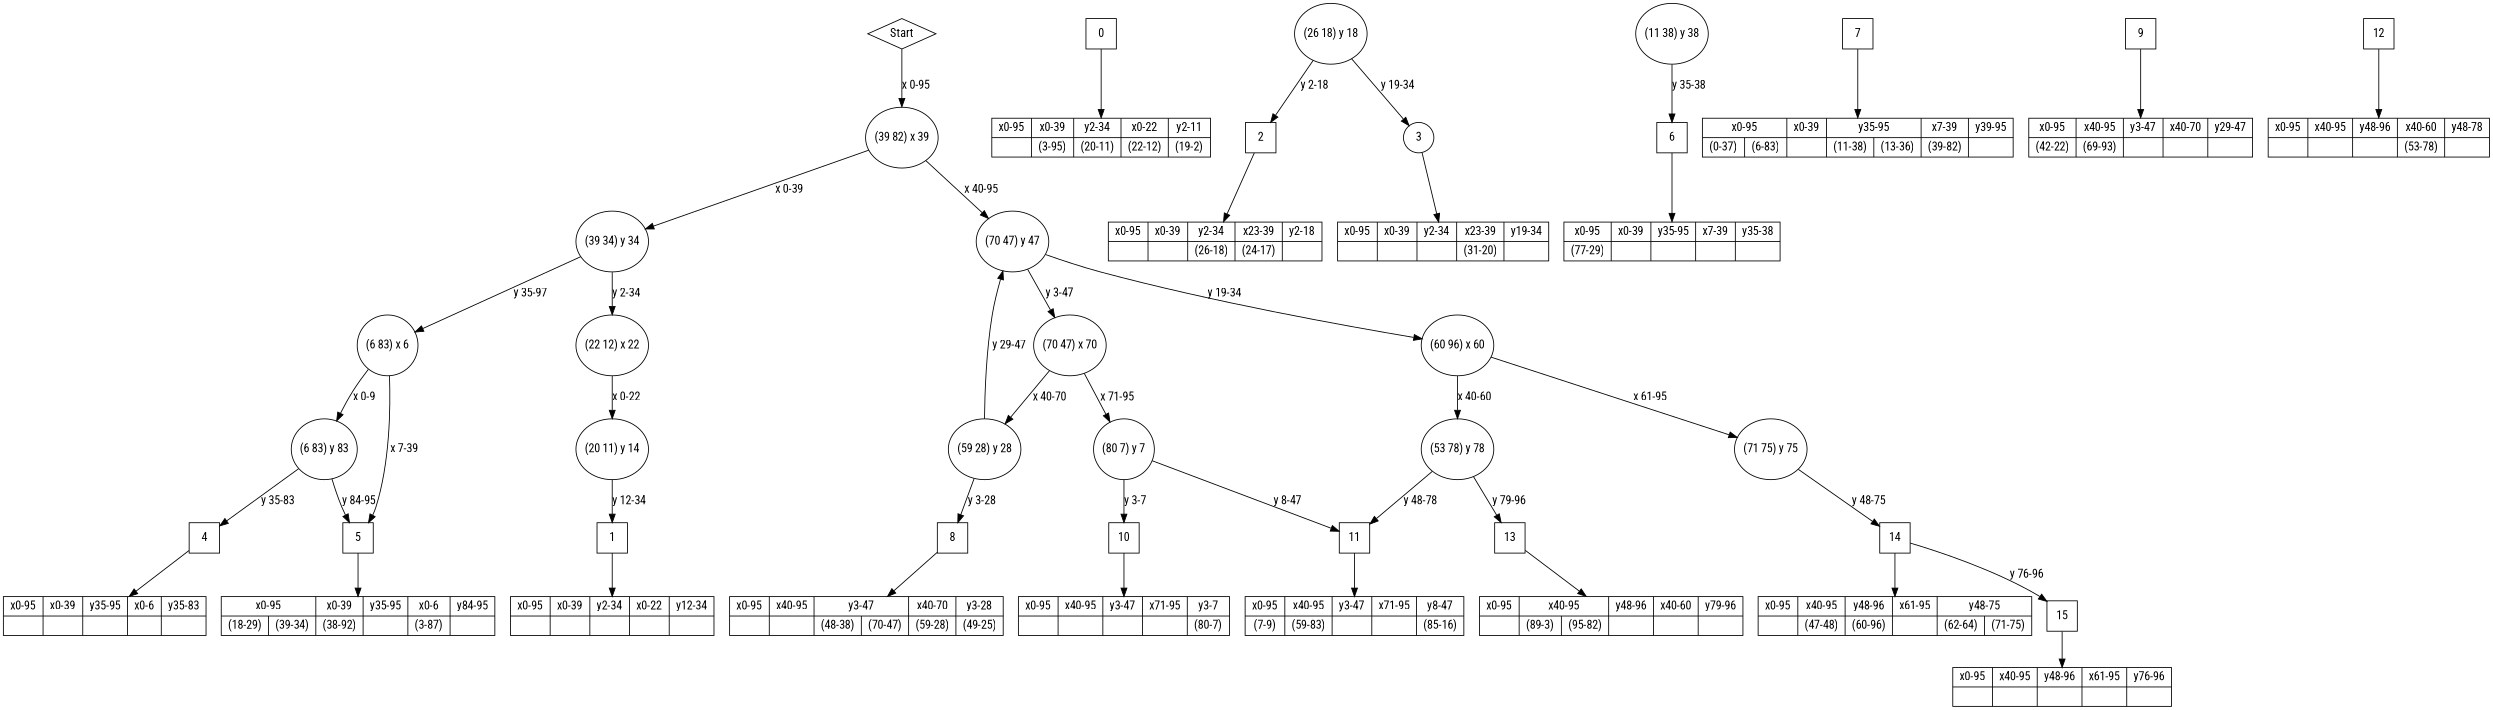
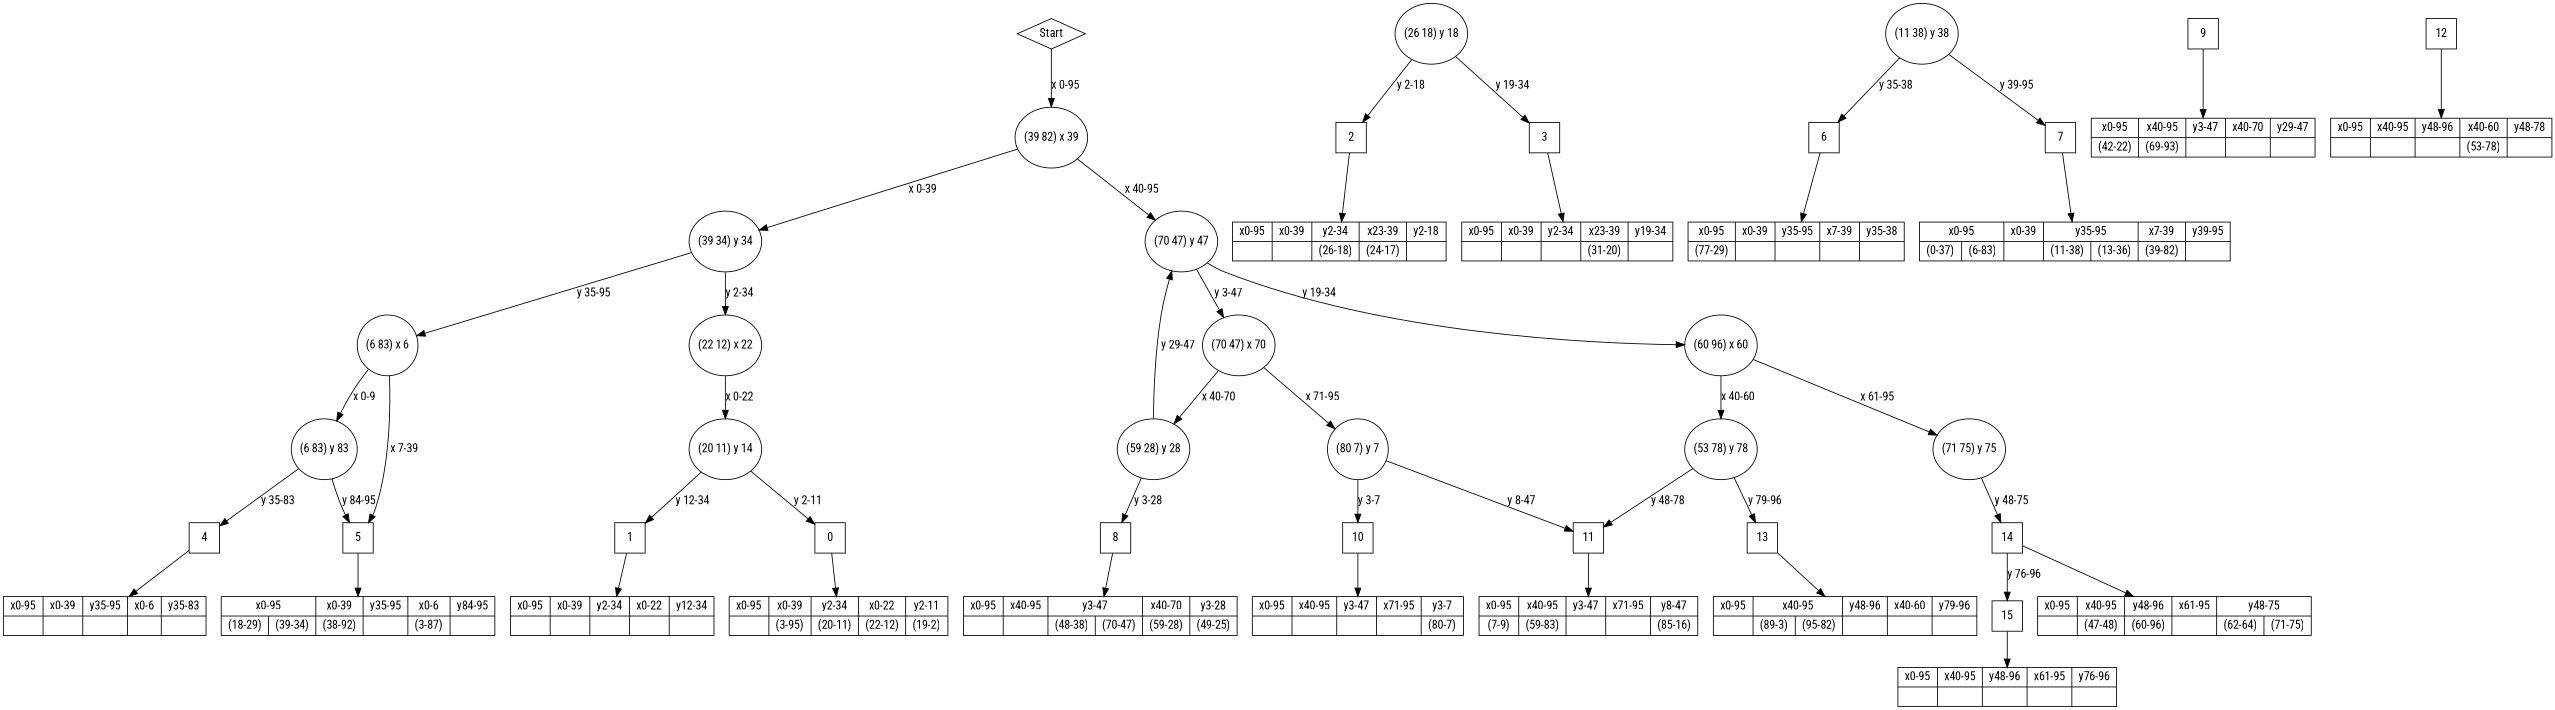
  digraph {
    fontname="Roboto Condensed"
    node [fontname="Roboto Condensed" shape=rectangle]
    edge [fontname="Roboto Condensed"]
    n1 [label=Start shape=diamond]
    n2 [height=1 label="(39 82) x 39" width=1 shape=""]
    n3 [height=1 label="(39 34) y 34" width=1 shape=""]
    n4 [height=1 label="(70 47) y 47" width=1 shape=""]
    n5 [height=1 label="(22 12) x 22" width=1 shape=""]
    n6 [height=1 label="(6 83) x 6" width=1 shape=""]
    n7 [height=1 label="(70 47) x 70" width=1 shape=""]
    n8 [height=1 label="(60 96) x 60" width=1 shape=""]
    n9 [height=1 label="(20 11) y 14" width=1 shape=""]
    n10 [height=1 label="(6 83) y 83" width=1 shape=""]
    n11 [height=0.5 label=5 width=0.5]
    n12 [height=0.5 label=0 width=0.5]
    n13 [height=0.5 label=1 width=0.5]
    n14 [height=1 label="(26 18) y 18" width=1 shape=""]
    n15 [height=0.5 label=2 width=0.5]
-   n16 [height=0.5 label=3 shape=ellipse width=0.5]
+   n16 [height=0.5 label=3 width=0.5]
    n17 [label=" {x0-95|{}}|{x0-39|{ (3-95)}}|{y2-34|{ (20-11)}}|{x0-22|{ (22-12)}}|{y2-11|{ (19-2)}}" shape=record]
    n18 [label=" {x0-95|{}}|{x0-39|{}}|{y2-34|{}}|{x0-22|{}}|{y12-34|{}}" shape=record]
    n19 [label=" {x0-95|{}}|{x0-39|{}}|{y2-34|{ (26-18)}}|{x23-39|{ (24-17)}}|{y2-18|{}}" shape=record]
    n20 [label=" {x0-95|{}}|{x0-39|{}}|{y2-34|{}}|{x23-39|{ (31-20)}}|{y19-34|{}}" shape=record]
    n21 [height=0.5 label=4 width=0.5]
    n22 [height=1 label="(11 38) y 38" width=1 shape=""]
    n23 [height=0.5 label=6 width=0.5]
    n24 [height=0.5 label=7 width=0.5]
    n25 [label=" {x0-95|{}}|{x0-39|{}}|{y35-95|{}}|{x0-6|{}}|{y35-83|{}}" shape=record]
    n26 [label=" {x0-95|{ (18-29)|(39-34)}}|{x0-39|{ (38-92)}}|{y35-95|{}}|{x0-6|{ (3-87)}}|{y84-95|{}}" shape=record]
    n27 [label=" {x0-95|{ (77-29)}}|{x0-39|{}}|{y35-95|{}}|{x7-39|{}}|{y35-38|{}}" shape=record]
    n28 [label=" {x0-95|{ (0-37)|(6-83)}}|{x0-39|{}}|{y35-95|{ (11-38)|(13-36)}}|{x7-39|{ (39-82)}}|{y39-95|{}}" shape=record]
    n29 [height=1 label="(59 28) y 28" width=1 shape=""]
    n30 [height=1 label="(80 7) y 7" width=1 shape=""]
    n31 [height=1 label="(53 78) y 78" width=1 shape=""]
    n32 [height=1 label="(71 75) y 75" width=1 shape=""]
    n33 [height=0.5 label=8 width=0.5]
    n34 [height=0.5 label=10 width=0.5]
    n35 [height=0.5 label=11 width=0.5]
    n36 [label=" {x0-95|{}}|{x40-95|{}}|{y3-47|{ (48-38)|(70-47)}}|{x40-70|{ (59-28)}}|{y3-28|{ (49-25)}}" shape=record]
    n37 [height=0.5 label=9 width=0.5]
    n38 [label=" {x0-95|{ (42-22)}}|{x40-95|{ (69-93)}}|{y3-47|{}}|{x40-70|{}}|{y29-47|{}}" shape=record]
    n39 [label=" {x0-95|{}}|{x40-95|{}}|{y3-47|{}}|{x71-95|{}}|{y3-7|{ (80-7)}}" shape=record]
    n40 [label=" {x0-95|{ (7-9)}}|{x40-95|{ (59-83)}}|{y3-47|{}}|{x71-95|{}}|{y8-47|{ (85-16)}}" shape=record]
    n41 [height=0.5 label=13 width=0.5]
    n42 [height=0.5 label=14 width=0.5]
    n43 [height=0.5 label=12 width=0.5]
    n44 [label=" {x0-95|{}}|{x40-95|{}}|{y48-96|{}}|{x40-60|{ (53-78)}}|{y48-78|{}}" shape=record]
    n45 [label=" {x0-95|{}}|{x40-95|{ (89-3)|(95-82)}}|{y48-96|{}}|{x40-60|{}}|{y79-96|{}}" shape=record]
    n46 [height=0.5 label=15 width=0.5]
    n47 [label=" {x0-95|{}}|{x40-95|{ (47-48)}}|{y48-96|{ (60-96)}}|{x61-95|{}}|{y48-75|{ (62-64)|(71-75)}}" shape=record]
    n48 [label=" {x0-95|{}}|{x40-95|{}}|{y48-96|{}}|{x61-95|{}}|{y76-96|{}}" shape=record]
    n1 -> n2 [label="x 0-95"]
    n2 -> n3 [label="x 0-39"]
    n2 -> n4 [label="x 40-95"]
    n3 -> n5 [label="y 2-34"]
-   n3 -> n6 [label="y 35-97"]
+   n3 -> n6 [label="y 35-95"]
    n4 -> n7 [label="y 3-47"]
    n4 -> n8 [label="y 19-34"]
    n5 -> n9 [label="x 0-22"]
    n6 -> n10 [label="x 0-9"]
    n6 -> n11 [label="x 7-39"]
    n7 -> n29 [label="x 40-70"]
    n7 -> n30 [label="x 71-95"]
    n8 -> n31 [label="x 40-60"]
    n8 -> n32 [label="x 61-95"]
+   n9 -> n12 [label="y 2-11"]
    n9 -> n13 [label="y 12-34"]
    n10 -> n11 [label="y 84-95"]
    n10 -> n21 [label="y 35-83"]
    n11 -> n26
    n12 -> n17
    n13 -> n18
    n14 -> n15 [label="y 2-18"]
    n14 -> n16 [label="y 19-34"]
    n15 -> n19
    n16 -> n20
    n21 -> n25
    n22 -> n23 [label="y 35-38"]
+   n22 -> n24 [label="y 39-95"]
    n23 -> n27
    n24 -> n28
    n29 -> n4 [label="y 29-47"]
    n29 -> n33 [label="y 3-28"]
    n30 -> n34 [label="y 3-7"]
    n30 -> n35 [label="y 8-47"]
    n31 -> n35 [label="y 48-78"]
    n31 -> n41 [label="y 79-96"]
    n32 -> n42 [label="y 48-75"]
    n33 -> n36
    n34 -> n39
    n35 -> n40
    n37 -> n38
    n41 -> n45
    n42 -> n46 [label="y 76-96"]
    n42 -> n47
    n43 -> n44
    n46 -> n48
  }
